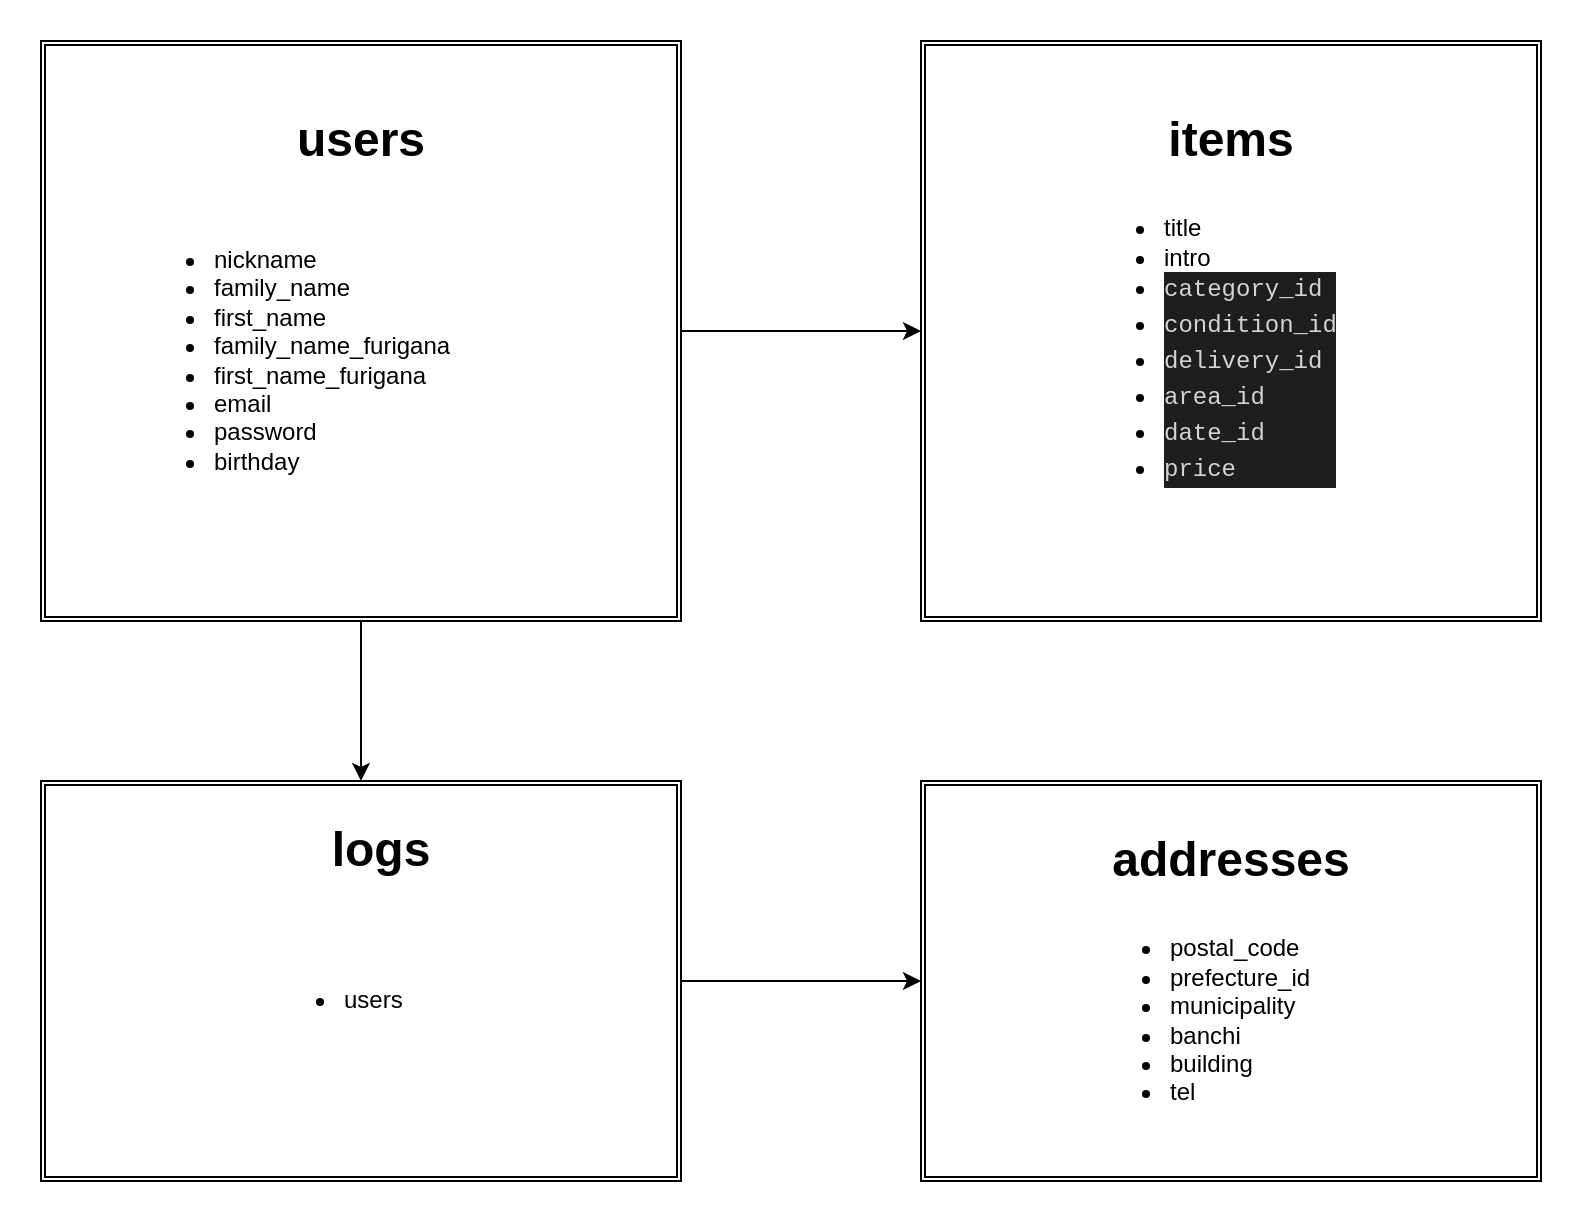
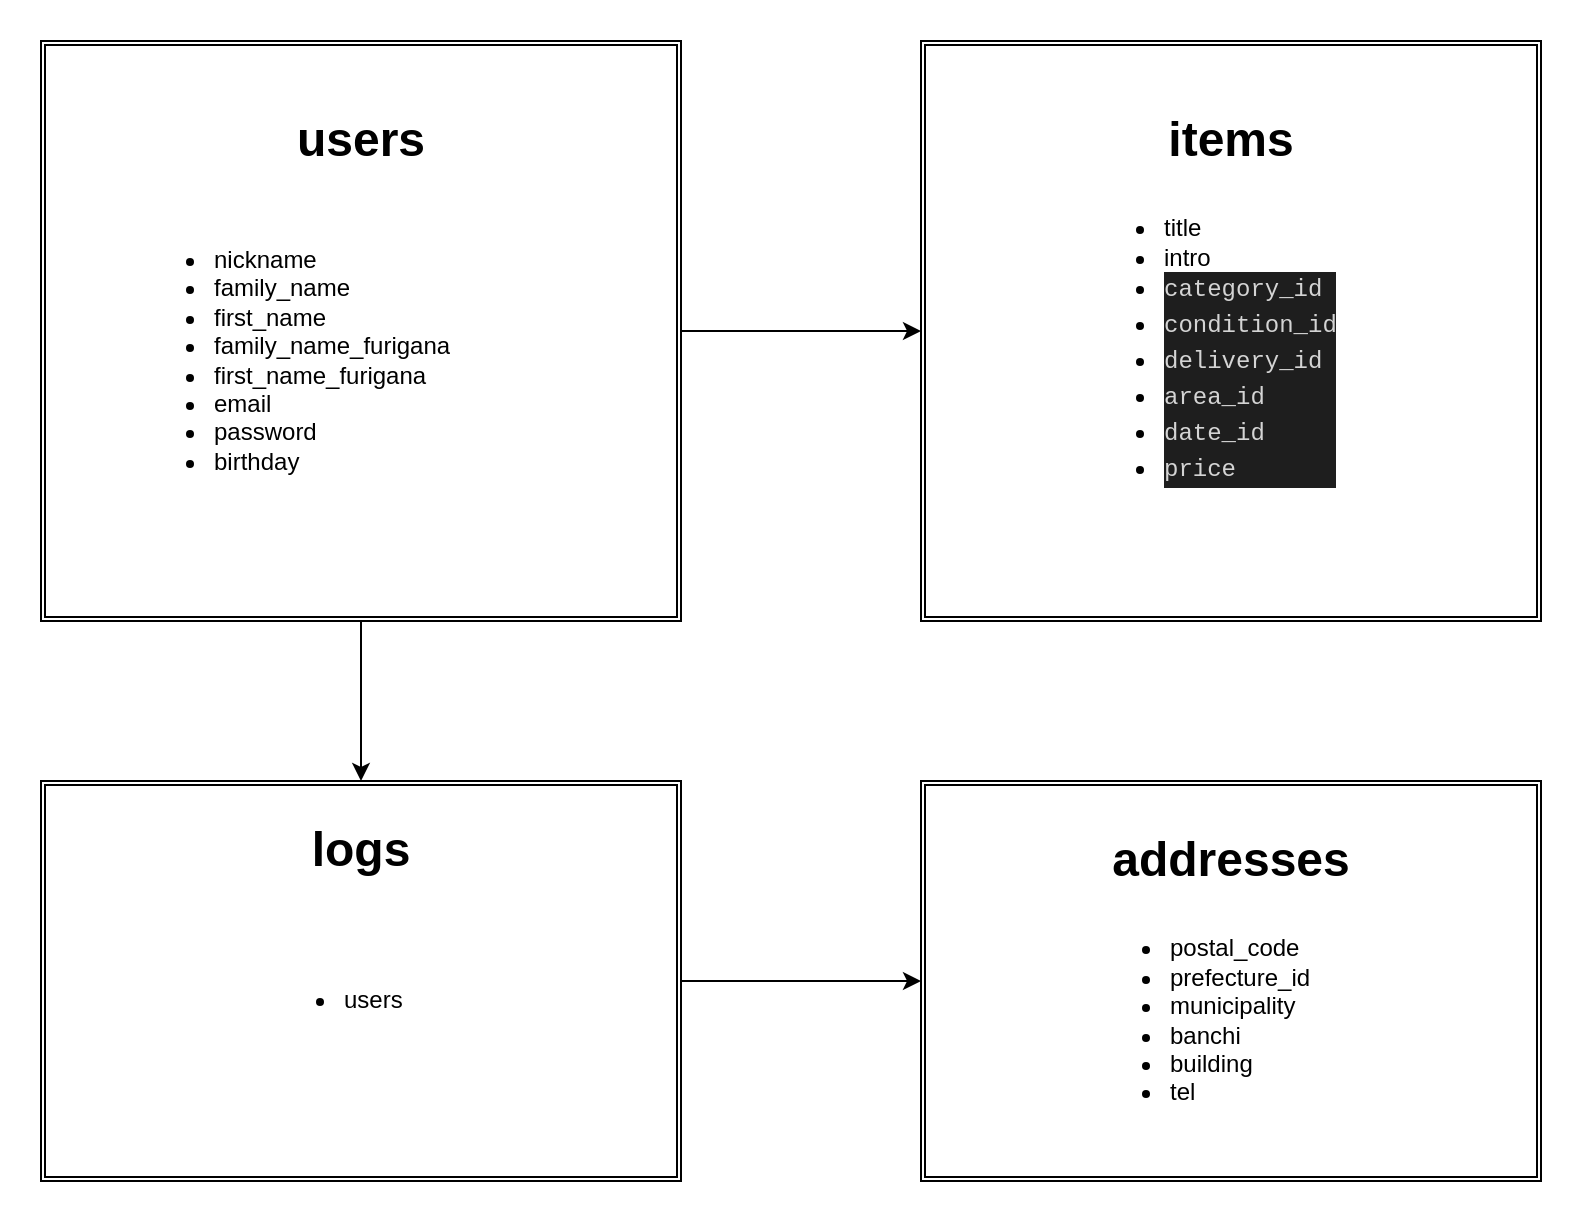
  <mxCell id="0" />
  <mxCell id="1" parent="0" />
  <mxCell id="2" style="edgeStyle=orthogonalEdgeStyle;rounded=0;orthogonalLoop=1;jettySize=auto;html=1;exitX=0.5;exitY=1;exitDx=0;exitDy=0;" parent="1" source="4" target="11" edge="1"><mxGeometry relative="1" as="geometry" /></mxCell>
  <mxCell id="3" style="edgeStyle=orthogonalEdgeStyle;rounded=0;orthogonalLoop=1;jettySize=auto;html=1;entryX=0;entryY=0.5;entryDx=0;entryDy=0;" parent="1" source="4" target="7" edge="1"><mxGeometry relative="1" as="geometry" /></mxCell>
  <mxCell id="4" value="" style="shape=ext;double=1;rounded=0;whiteSpace=wrap;html=1;" parent="1" vertex="1"><mxGeometry x="20" y="20" width="320" height="290" as="geometry" /></mxCell>
  <mxCell id="5" value="users" style="text;strokeColor=none;fillColor=none;html=1;fontSize=24;fontStyle=1;verticalAlign=middle;align=center;" parent="1" vertex="1"><mxGeometry x="130" y="50" width="100" height="40" as="geometry" /></mxCell>
  <mxCell id="6" value="&lt;ul&gt;&lt;li&gt;nickname&lt;/li&gt;&lt;li&gt;family_name&lt;/li&gt;&lt;li&gt;first_name&lt;/li&gt;&lt;li&gt;family_name_furigana&lt;/li&gt;&lt;li&gt;first_name_furigana&lt;/li&gt;&lt;li&gt;email&lt;/li&gt;&lt;li&gt;password&lt;/li&gt;&lt;li&gt;birthday&lt;/li&gt;&lt;/ul&gt;" style="text;strokeColor=none;fillColor=none;html=1;whiteSpace=wrap;verticalAlign=middle;overflow=hidden;" parent="1" vertex="1"><mxGeometry x="65" y="90" width="230" height="180" as="geometry" /></mxCell>
  <mxCell id="7" value="" style="shape=ext;double=1;rounded=0;whiteSpace=wrap;html=1;" parent="1" vertex="1"><mxGeometry x="460" y="20" width="310" height="290" as="geometry" /></mxCell>
  <mxCell id="8" value="items" style="text;strokeColor=none;fillColor=none;html=1;fontSize=24;fontStyle=1;verticalAlign=middle;align=center;" parent="1" vertex="1"><mxGeometry x="565" y="50" width="100" height="40" as="geometry" /></mxCell>
  <mxCell id="9" value="&lt;ul&gt;&lt;li&gt;title&lt;/li&gt;&lt;li&gt;&lt;span&gt;intro&lt;/span&gt;&lt;/li&gt;&lt;li&gt;&lt;div style=&quot;color: rgb(212 , 212 , 212) ; background-color: rgb(30 , 30 , 30) ; font-family: &amp;#34;menlo&amp;#34; , &amp;#34;monaco&amp;#34; , &amp;#34;courier new&amp;#34; , monospace ; line-height: 18px&quot;&gt;category_id&lt;/div&gt;&lt;/li&gt;&lt;li&gt;&lt;div style=&quot;color: rgb(212 , 212 , 212) ; background-color: rgb(30 , 30 , 30) ; font-family: &amp;#34;menlo&amp;#34; , &amp;#34;monaco&amp;#34; , &amp;#34;courier new&amp;#34; , monospace ; line-height: 18px&quot;&gt;condition_id&lt;/div&gt;&lt;/li&gt;&lt;li&gt;&lt;div style=&quot;color: rgb(212 , 212 , 212) ; background-color: rgb(30 , 30 , 30) ; font-family: &amp;#34;menlo&amp;#34; , &amp;#34;monaco&amp;#34; , &amp;#34;courier new&amp;#34; , monospace ; line-height: 18px&quot;&gt;delivery_id&lt;/div&gt;&lt;/li&gt;&lt;li&gt;&lt;div style=&quot;color: rgb(212 , 212 , 212) ; background-color: rgb(30 , 30 , 30) ; font-family: &amp;#34;menlo&amp;#34; , &amp;#34;monaco&amp;#34; , &amp;#34;courier new&amp;#34; , monospace ; line-height: 18px&quot;&gt;area_id&lt;/div&gt;&lt;/li&gt;&lt;li&gt;&lt;div style=&quot;color: rgb(212 , 212 , 212) ; background-color: rgb(30 , 30 , 30) ; font-family: &amp;#34;menlo&amp;#34; , &amp;#34;monaco&amp;#34; , &amp;#34;courier new&amp;#34; , monospace ; line-height: 18px&quot;&gt;date_id&lt;/div&gt;&lt;/li&gt;&lt;li&gt;&lt;div style=&quot;color: rgb(212 , 212 , 212) ; background-color: rgb(30 , 30 , 30) ; font-family: &amp;#34;menlo&amp;#34; , &amp;#34;monaco&amp;#34; , &amp;#34;courier new&amp;#34; , monospace ; line-height: 18px&quot;&gt;price&lt;/div&gt;&lt;/li&gt;&lt;/ul&gt;" style="text;strokeColor=none;fillColor=none;html=1;whiteSpace=wrap;verticalAlign=middle;overflow=hidden;" parent="1" vertex="1"><mxGeometry x="540" y="90" width="180" height="170" as="geometry" /></mxCell>
  <mxCell id="10" style="edgeStyle=orthogonalEdgeStyle;rounded=0;orthogonalLoop=1;jettySize=auto;html=1;" parent="1" source="11" target="14" edge="1"><mxGeometry relative="1" as="geometry"><mxPoint x="450" y="490" as="targetPoint" /></mxGeometry></mxCell>
  <mxCell id="11" value="" style="shape=ext;double=1;rounded=0;whiteSpace=wrap;html=1;" parent="1" vertex="1"><mxGeometry x="20" y="390" width="320" height="200" as="geometry" /></mxCell>
- <mxCell id="12" value="logs" style="text;strokeColor=none;fillColor=none;html=1;fontSize=24;fontStyle=1;verticalAlign=middle;align=center;" parent="1" vertex="1"><mxGeometry x="140" y="410" width="100" height="30" as="geometry" /></mxCell>
+ <mxCell id="12" value="logs" style="text;strokeColor=none;fillColor=none;html=1;fontSize=24;fontStyle=1;verticalAlign=middle;align=center;" parent="1" vertex="1"><mxGeometry x="130" y="410" width="100" height="30" as="geometry" /></mxCell>
  <mxCell id="13" value="&lt;ul&gt;&lt;li&gt;users&lt;/li&gt;&lt;/ul&gt;" style="text;strokeColor=none;fillColor=none;html=1;whiteSpace=wrap;verticalAlign=middle;overflow=hidden;" parent="1" vertex="1"><mxGeometry x="130" y="460" width="100" height="80" as="geometry" /></mxCell>
  <mxCell id="14" value="" style="shape=ext;double=1;rounded=0;whiteSpace=wrap;html=1;" parent="1" vertex="1"><mxGeometry x="460" y="390" width="310" height="200" as="geometry" /></mxCell>
  <mxCell id="15" value="addresses" style="text;strokeColor=none;fillColor=none;html=1;fontSize=24;fontStyle=1;verticalAlign=middle;align=center;" parent="1" vertex="1"><mxGeometry x="565" y="410" width="100" height="40" as="geometry" /></mxCell>
  <mxCell id="16" value="&lt;ul&gt;&lt;li&gt;postal_code&lt;/li&gt;&lt;li&gt;prefecture_id&lt;/li&gt;&lt;li&gt;municipality&lt;/li&gt;&lt;li&gt;banchi&lt;/li&gt;&lt;li&gt;building&lt;/li&gt;&lt;li&gt;tel&lt;/li&gt;&lt;/ul&gt;" style="text;strokeColor=none;fillColor=none;html=1;whiteSpace=wrap;verticalAlign=middle;overflow=hidden;" parent="1" vertex="1"><mxGeometry x="542.5" y="440" width="145" height="140" as="geometry" /></mxCell>
